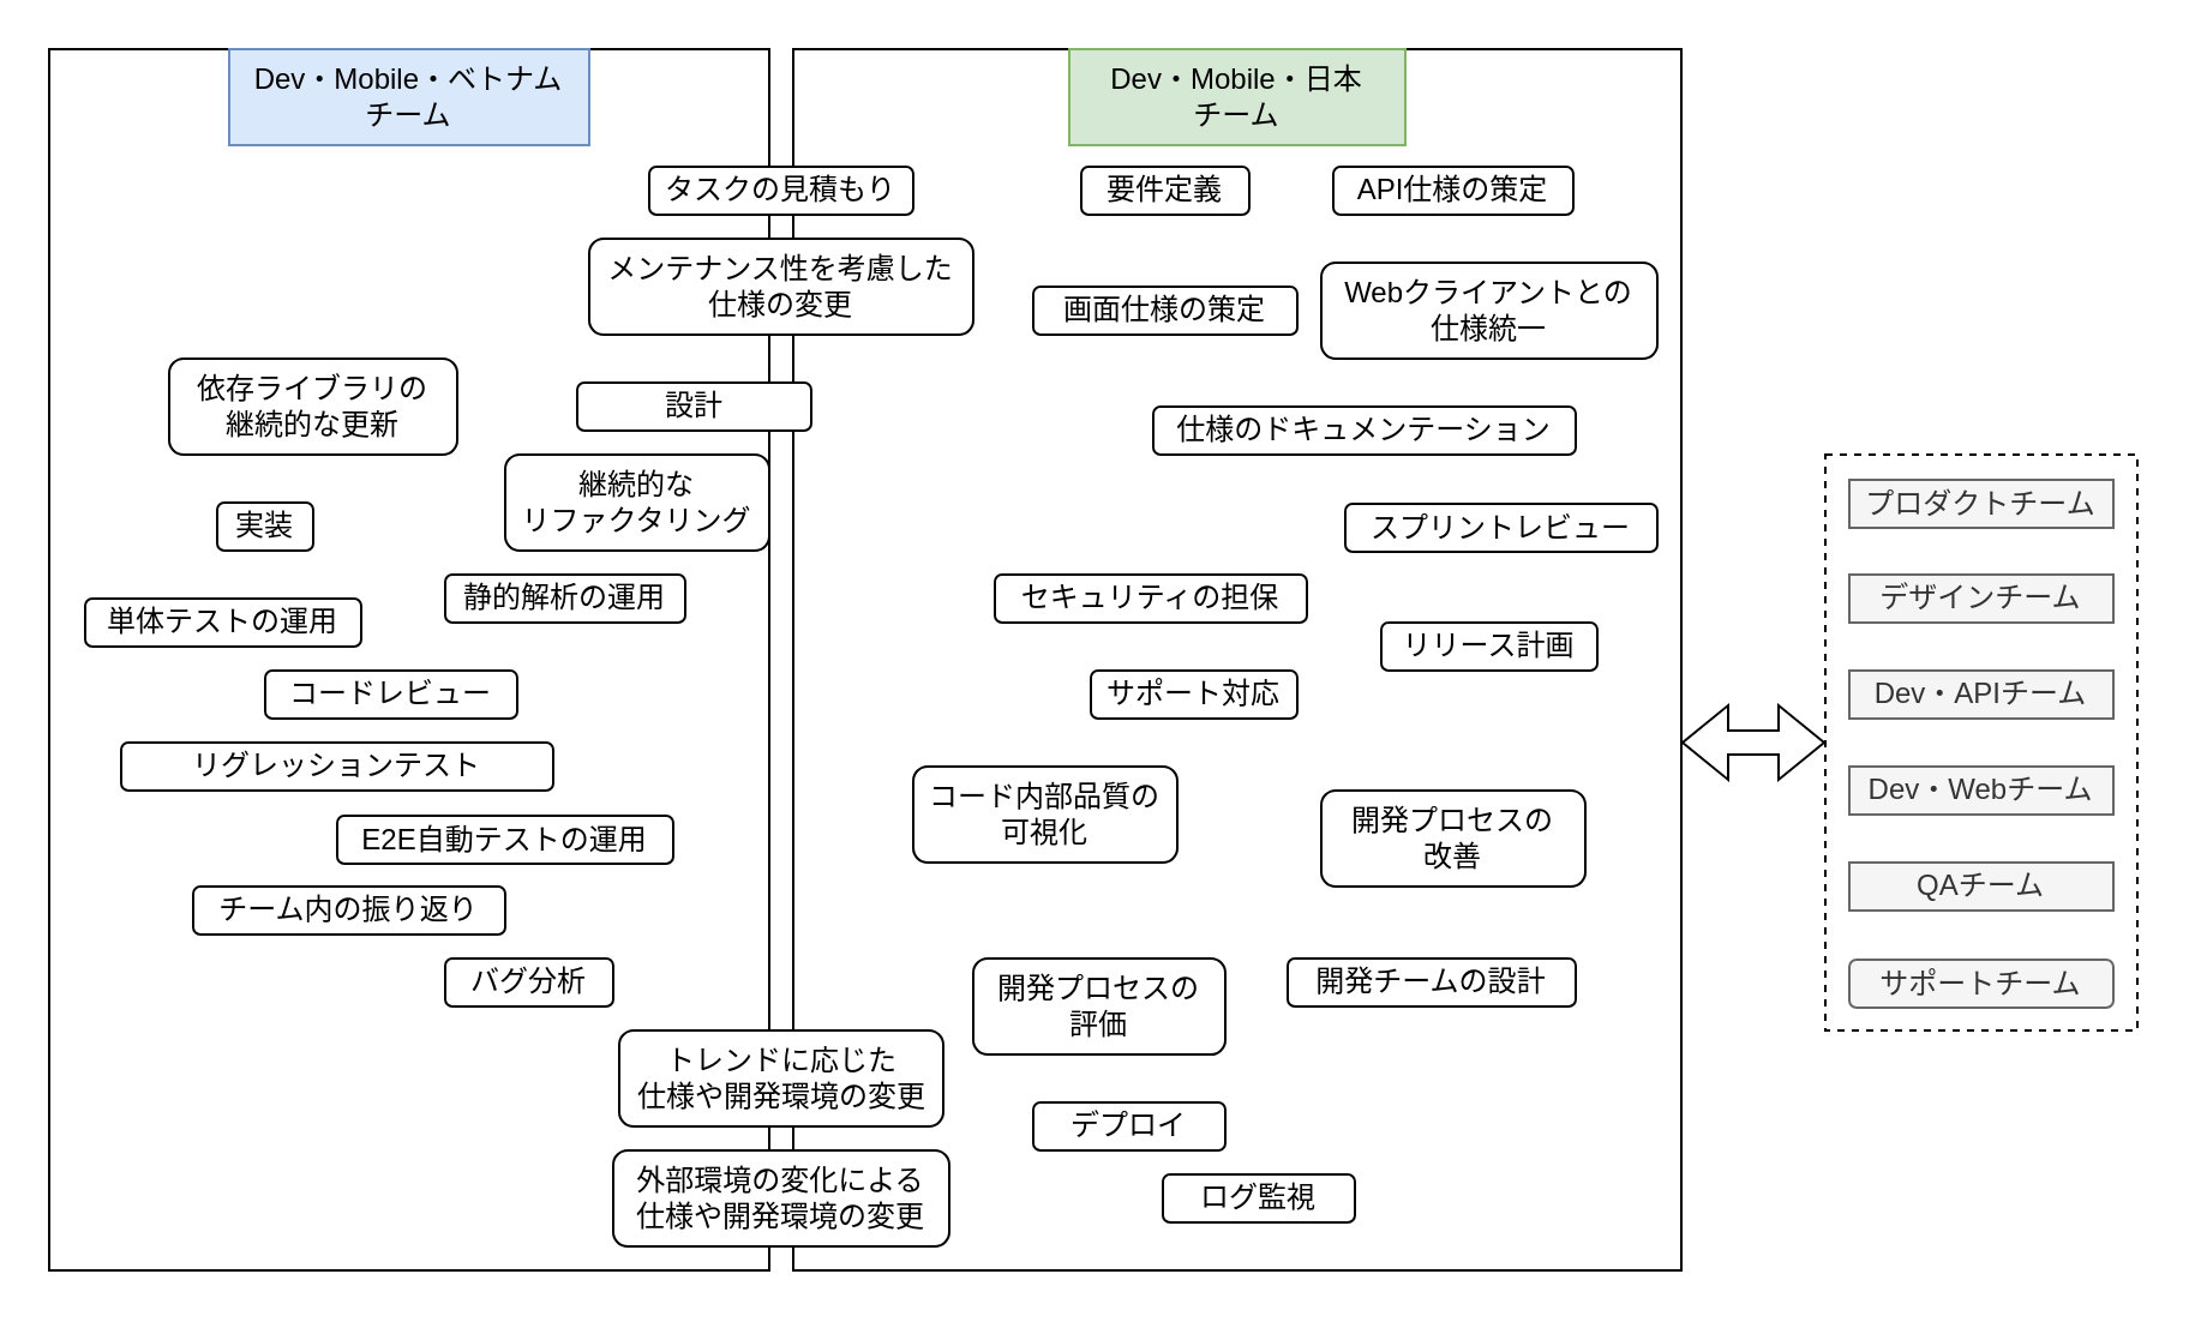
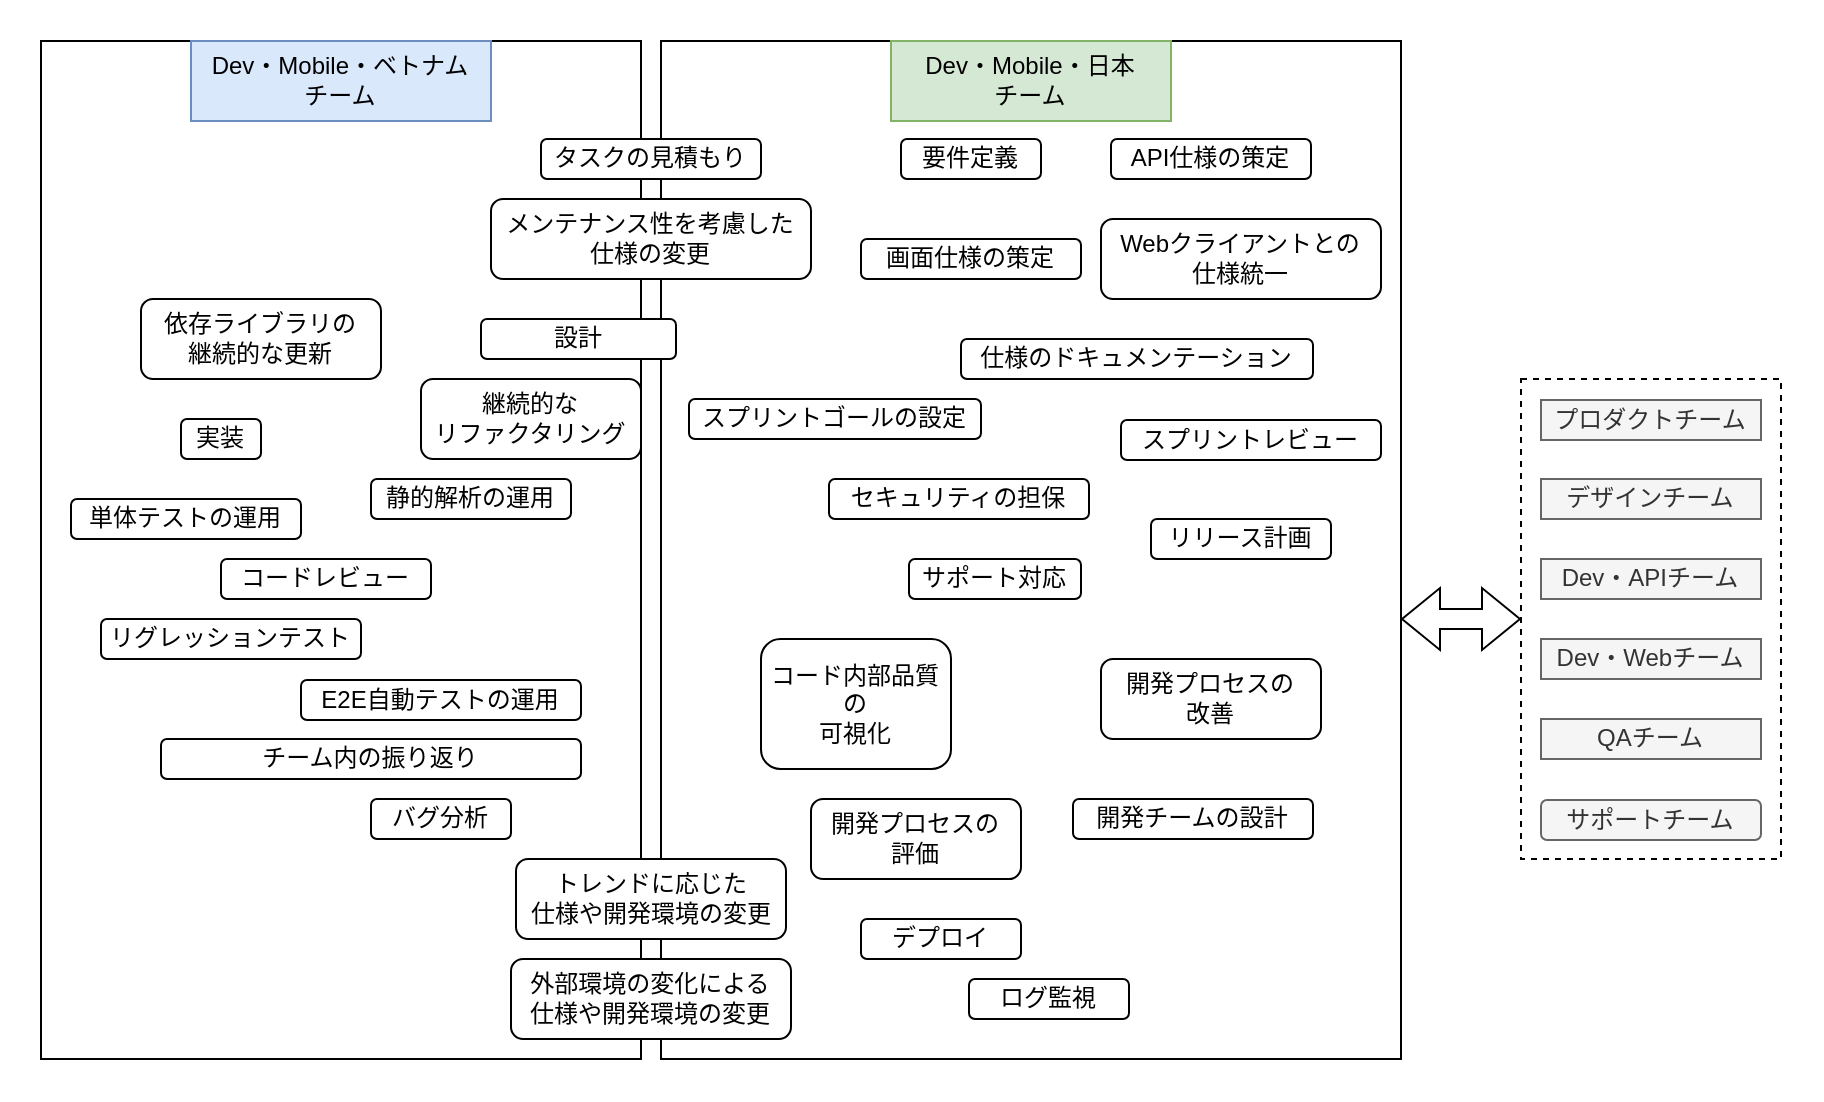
  <mxCell id="0" />
  <mxCell id="1" parent="0" />
  <mxCell id="2" value="" style="rounded=0;whiteSpace=wrap;html=1;fillColor=none;dashed=1;" vertex="1" parent="1"><mxGeometry x="760" y="189" width="130" height="240" as="geometry" /></mxCell>
  <mxCell id="3" value="" style="rounded=0;whiteSpace=wrap;html=1;fillColor=none;" vertex="1" parent="1"><mxGeometry x="330" y="20" width="370" height="509" as="geometry" /></mxCell>
  <mxCell id="4" value="" style="rounded=0;whiteSpace=wrap;html=1;fillColor=none;" vertex="1" parent="1"><mxGeometry x="20" y="20" width="300" height="509" as="geometry" /></mxCell>
  <mxCell id="5" value="設計" style="rounded=1;whiteSpace=wrap;html=1;" parent="1" vertex="1"><mxGeometry x="240" y="159" width="97.5" height="20" as="geometry" /></mxCell>
  <mxCell id="6" value="実装" style="rounded=1;whiteSpace=wrap;html=1;" parent="1" vertex="1"><mxGeometry x="90" y="209" width="40" height="20" as="geometry" /></mxCell>
- <mxCell id="7" value="リグレッションテスト" style="rounded=1;whiteSpace=wrap;html=1;" parent="1" vertex="1"><mxGeometry x="50" y="309" width="180" height="20" as="geometry" /></mxCell>
+ <mxCell id="7" value="リグレッションテスト" style="rounded=1;whiteSpace=wrap;html=1;" parent="1" vertex="1"><mxGeometry x="50" y="309" width="130" height="20" as="geometry" /></mxCell>
  <mxCell id="8" value="継続的な&lt;br&gt;リファクタリング" style="rounded=1;whiteSpace=wrap;html=1;" parent="1" vertex="1"><mxGeometry x="210" y="189" width="110" height="40" as="geometry" /></mxCell>
  <mxCell id="9" value="バグ分析" style="rounded=1;whiteSpace=wrap;html=1;" parent="1" vertex="1"><mxGeometry x="185" y="399" width="70" height="20" as="geometry" /></mxCell>
- <mxCell id="10" value="チーム内の振り返り" style="rounded=1;whiteSpace=wrap;html=1;" vertex="1" parent="1"><mxGeometry x="80" y="369" width="130" height="20" as="geometry" /></mxCell>
+ <mxCell id="10" value="チーム内の振り返り" style="rounded=1;whiteSpace=wrap;html=1;" vertex="1" parent="1"><mxGeometry x="80" y="369" width="210" height="20" as="geometry" /></mxCell>
  <mxCell id="11" value="依存ライブラリの&lt;br&gt;継続的な更新" style="rounded=1;whiteSpace=wrap;html=1;" vertex="1" parent="1"><mxGeometry x="70" y="149" width="120" height="40" as="geometry" /></mxCell>
  <mxCell id="12" value="単体テストの運用" style="rounded=1;whiteSpace=wrap;html=1;" vertex="1" parent="1"><mxGeometry x="35" y="249" width="115" height="20" as="geometry" /></mxCell>
- <mxCell id="13" value="E2E自動テストの運用" style="rounded=1;whiteSpace=wrap;html=1;" vertex="1" parent="1"><mxGeometry x="140" y="339.5" width="140" height="20" as="geometry" /></mxCell>
+ <mxCell id="13" value="E2E自動テストの運用" style="rounded=1;whiteSpace=wrap;html=1;" vertex="1" parent="1"><mxGeometry x="150" y="339.5" width="140" height="20" as="geometry" /></mxCell>
  <mxCell id="14" value="静的解析の運用" style="rounded=1;whiteSpace=wrap;html=1;" vertex="1" parent="1"><mxGeometry x="185" y="239" width="100" height="20" as="geometry" /></mxCell>
  <mxCell id="15" value="タスクの見積もり" style="rounded=1;whiteSpace=wrap;html=1;" vertex="1" parent="1"><mxGeometry x="270" y="69" width="110" height="20" as="geometry" /></mxCell>
  <mxCell id="16" value="コードレビュー" style="rounded=1;whiteSpace=wrap;html=1;" vertex="1" parent="1"><mxGeometry x="110" y="279" width="105" height="20" as="geometry" /></mxCell>
+ <mxCell id="17" value="スプリントゴールの設定" style="rounded=1;whiteSpace=wrap;html=1;" vertex="1" parent="1"><mxGeometry x="344" y="199" width="146" height="20" as="geometry" /></mxCell>
  <mxCell id="18" value="要件定義" style="rounded=1;whiteSpace=wrap;html=1;" vertex="1" parent="1"><mxGeometry x="450" y="69" width="70" height="20" as="geometry" /></mxCell>
  <mxCell id="19" value="スプリントレビュー" style="rounded=1;whiteSpace=wrap;html=1;" vertex="1" parent="1"><mxGeometry x="560" y="209.5" width="130" height="20" as="geometry" /></mxCell>
  <mxCell id="20" value="画面仕様の策定" style="rounded=1;whiteSpace=wrap;html=1;" vertex="1" parent="1"><mxGeometry x="430" y="119" width="110" height="20" as="geometry" /></mxCell>
  <mxCell id="21" value="API仕様の策定" style="rounded=1;whiteSpace=wrap;html=1;" vertex="1" parent="1"><mxGeometry x="555" y="69" width="100" height="20" as="geometry" /></mxCell>
  <mxCell id="22" value="Webクライアントとの&lt;br&gt;仕様統一" style="rounded=1;whiteSpace=wrap;html=1;" vertex="1" parent="1"><mxGeometry x="550" y="109" width="140" height="40" as="geometry" /></mxCell>
- <mxCell id="23" value="コード内部品質の&lt;br&gt;可視化" style="rounded=1;whiteSpace=wrap;html=1;" vertex="1" parent="1"><mxGeometry x="380" y="319" width="110" height="40" as="geometry" /></mxCell>
+ <mxCell id="23" value="コード内部品質の&lt;br&gt;可視化" style="rounded=1;whiteSpace=wrap;html=1;" vertex="1" parent="1"><mxGeometry x="380" y="319" width="95" height="65" as="geometry" /></mxCell>
  <mxCell id="24" value="デプロイ" style="rounded=1;whiteSpace=wrap;html=1;" vertex="1" parent="1"><mxGeometry x="430" y="459" width="80" height="20" as="geometry" /></mxCell>
  <mxCell id="25" value="ログ監視" style="rounded=1;whiteSpace=wrap;html=1;" vertex="1" parent="1"><mxGeometry x="484" y="489" width="80" height="20" as="geometry" /></mxCell>
  <mxCell id="26" value="開発プロセスの&lt;br&gt;評価" style="rounded=1;whiteSpace=wrap;html=1;" vertex="1" parent="1"><mxGeometry x="405" y="399" width="105" height="40" as="geometry" /></mxCell>
  <mxCell id="27" value="開発チームの設計" style="rounded=1;whiteSpace=wrap;html=1;" vertex="1" parent="1"><mxGeometry x="536" y="399" width="120" height="20" as="geometry" /></mxCell>
  <mxCell id="28" value="仕様のドキュメンテーション" style="rounded=1;whiteSpace=wrap;html=1;" vertex="1" parent="1"><mxGeometry x="480" y="169" width="176" height="20" as="geometry" /></mxCell>
  <mxCell id="29" value="サポート対応" style="rounded=1;whiteSpace=wrap;html=1;" vertex="1" parent="1"><mxGeometry x="454" y="279" width="86" height="20" as="geometry" /></mxCell>
  <mxCell id="30" value="開発プロセスの&lt;br&gt;改善" style="rounded=1;whiteSpace=wrap;html=1;" vertex="1" parent="1"><mxGeometry x="550" y="329" width="110" height="40" as="geometry" /></mxCell>
  <mxCell id="31" value="トレンドに応じた&lt;br&gt;仕様や開発環境の変更" style="rounded=1;whiteSpace=wrap;html=1;" vertex="1" parent="1"><mxGeometry x="257.5" y="429" width="135" height="40" as="geometry" /></mxCell>
  <mxCell id="32" value="外部環境の変化による&lt;br&gt;仕様や開発環境の変更" style="rounded=1;whiteSpace=wrap;html=1;" vertex="1" parent="1"><mxGeometry x="255" y="479" width="140" height="40" as="geometry" /></mxCell>
  <mxCell id="33" value="Dev・Mobile・ベトナム&lt;br&gt;チーム" style="rounded=0;whiteSpace=wrap;html=1;fillColor=#dae8fc;strokeColor=#6c8ebf;" vertex="1" parent="1"><mxGeometry x="95" y="20" width="150" height="40" as="geometry" /></mxCell>
  <mxCell id="34" value="Dev・Mobile・日本&lt;br&gt;チーム" style="rounded=0;whiteSpace=wrap;html=1;fillColor=#d5e8d4;strokeColor=#82b366;" vertex="1" parent="1"><mxGeometry x="445" y="20" width="140" height="40" as="geometry" /></mxCell>
  <mxCell id="35" value="メンテナンス性を考慮した&lt;br&gt;仕様の変更" style="rounded=1;whiteSpace=wrap;html=1;" vertex="1" parent="1"><mxGeometry x="245" y="99" width="160" height="40" as="geometry" /></mxCell>
  <mxCell id="36" value="セキュリティの担保" style="rounded=1;whiteSpace=wrap;html=1;" vertex="1" parent="1"><mxGeometry x="414" y="239" width="130" height="20" as="geometry" /></mxCell>
  <mxCell id="37" value="リリース計画" style="rounded=1;whiteSpace=wrap;html=1;" vertex="1" parent="1"><mxGeometry x="575" y="259" width="90" height="20" as="geometry" /></mxCell>
  <mxCell id="38" value="プロダクトチーム" style="rounded=0;whiteSpace=wrap;html=1;fillColor=#f5f5f5;strokeColor=#666666;fontColor=#333333;" vertex="1" parent="1"><mxGeometry x="770" y="199.5" width="110" height="20" as="geometry" /></mxCell>
  <mxCell id="39" value="デザインチーム" style="rounded=0;whiteSpace=wrap;html=1;fillColor=#f5f5f5;strokeColor=#666666;fontColor=#333333;" vertex="1" parent="1"><mxGeometry x="770" y="239" width="110" height="20" as="geometry" /></mxCell>
  <mxCell id="40" value="サポートチーム" style="whiteSpace=wrap;html=1;fillColor=#f5f5f5;strokeColor=#666666;fontColor=#333333;rounded=1;" vertex="1" parent="1"><mxGeometry x="770" y="399.5" width="110" height="20" as="geometry" /></mxCell>
  <mxCell id="41" value="QAチーム" style="rounded=0;whiteSpace=wrap;html=1;fillColor=#f5f5f5;strokeColor=#666666;fontColor=#333333;" vertex="1" parent="1"><mxGeometry x="770" y="359" width="110" height="20" as="geometry" /></mxCell>
  <mxCell id="42" value="Dev・APIチーム" style="rounded=0;whiteSpace=wrap;html=1;fillColor=#f5f5f5;strokeColor=#666666;fontColor=#333333;" vertex="1" parent="1"><mxGeometry x="770" y="279" width="110" height="20" as="geometry" /></mxCell>
  <mxCell id="43" value="Dev・Webチーム" style="rounded=0;whiteSpace=wrap;html=1;fillColor=#f5f5f5;strokeColor=#666666;fontColor=#333333;" vertex="1" parent="1"><mxGeometry x="770" y="319" width="110" height="20" as="geometry" /></mxCell>
  <mxCell id="44" value="" style="shape=flexArrow;endArrow=classic;startArrow=classic;html=1;rounded=0;" edge="1" parent="1"><mxGeometry width="100" height="100" relative="1" as="geometry"><mxPoint x="700" y="309" as="sourcePoint" /><mxPoint x="760" y="309" as="targetPoint" /></mxGeometry></mxCell>
  <mxCell id="45" style="edgeStyle=orthogonalEdgeStyle;rounded=0;orthogonalLoop=1;jettySize=auto;html=1;exitX=0.5;exitY=1;exitDx=0;exitDy=0;" edge="1" parent="1" source="24" target="24"><mxGeometry relative="1" as="geometry" /></mxCell>
